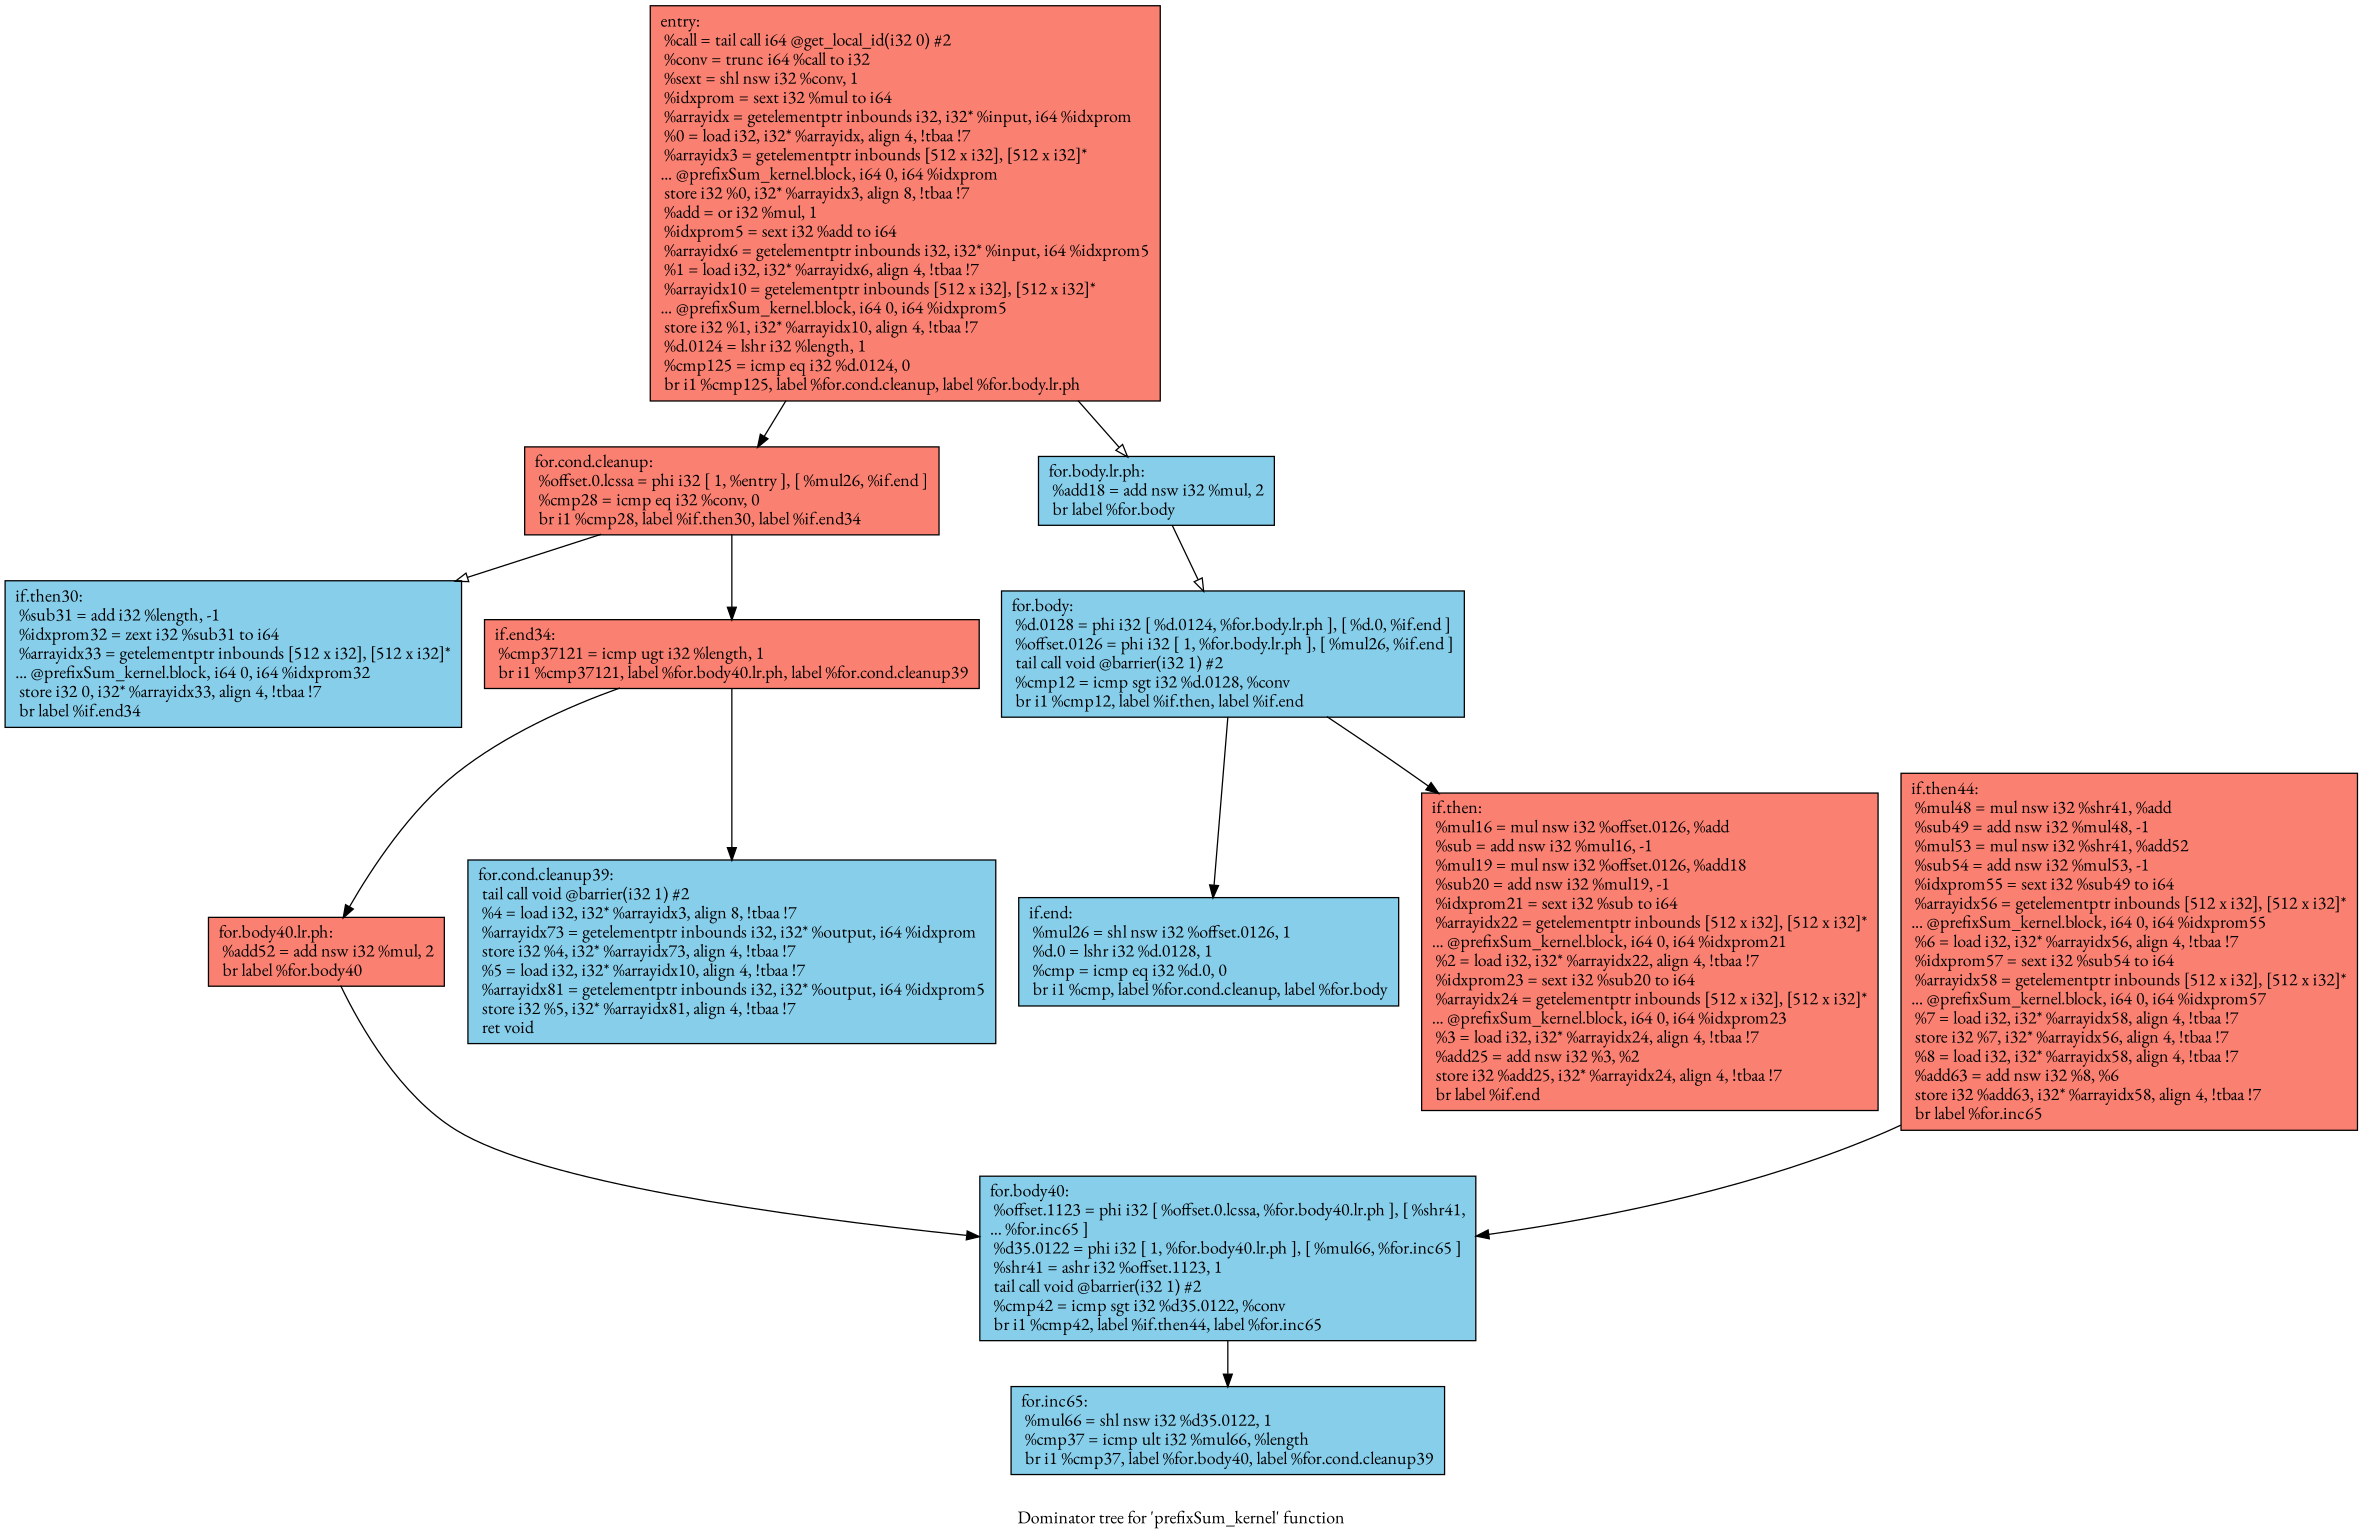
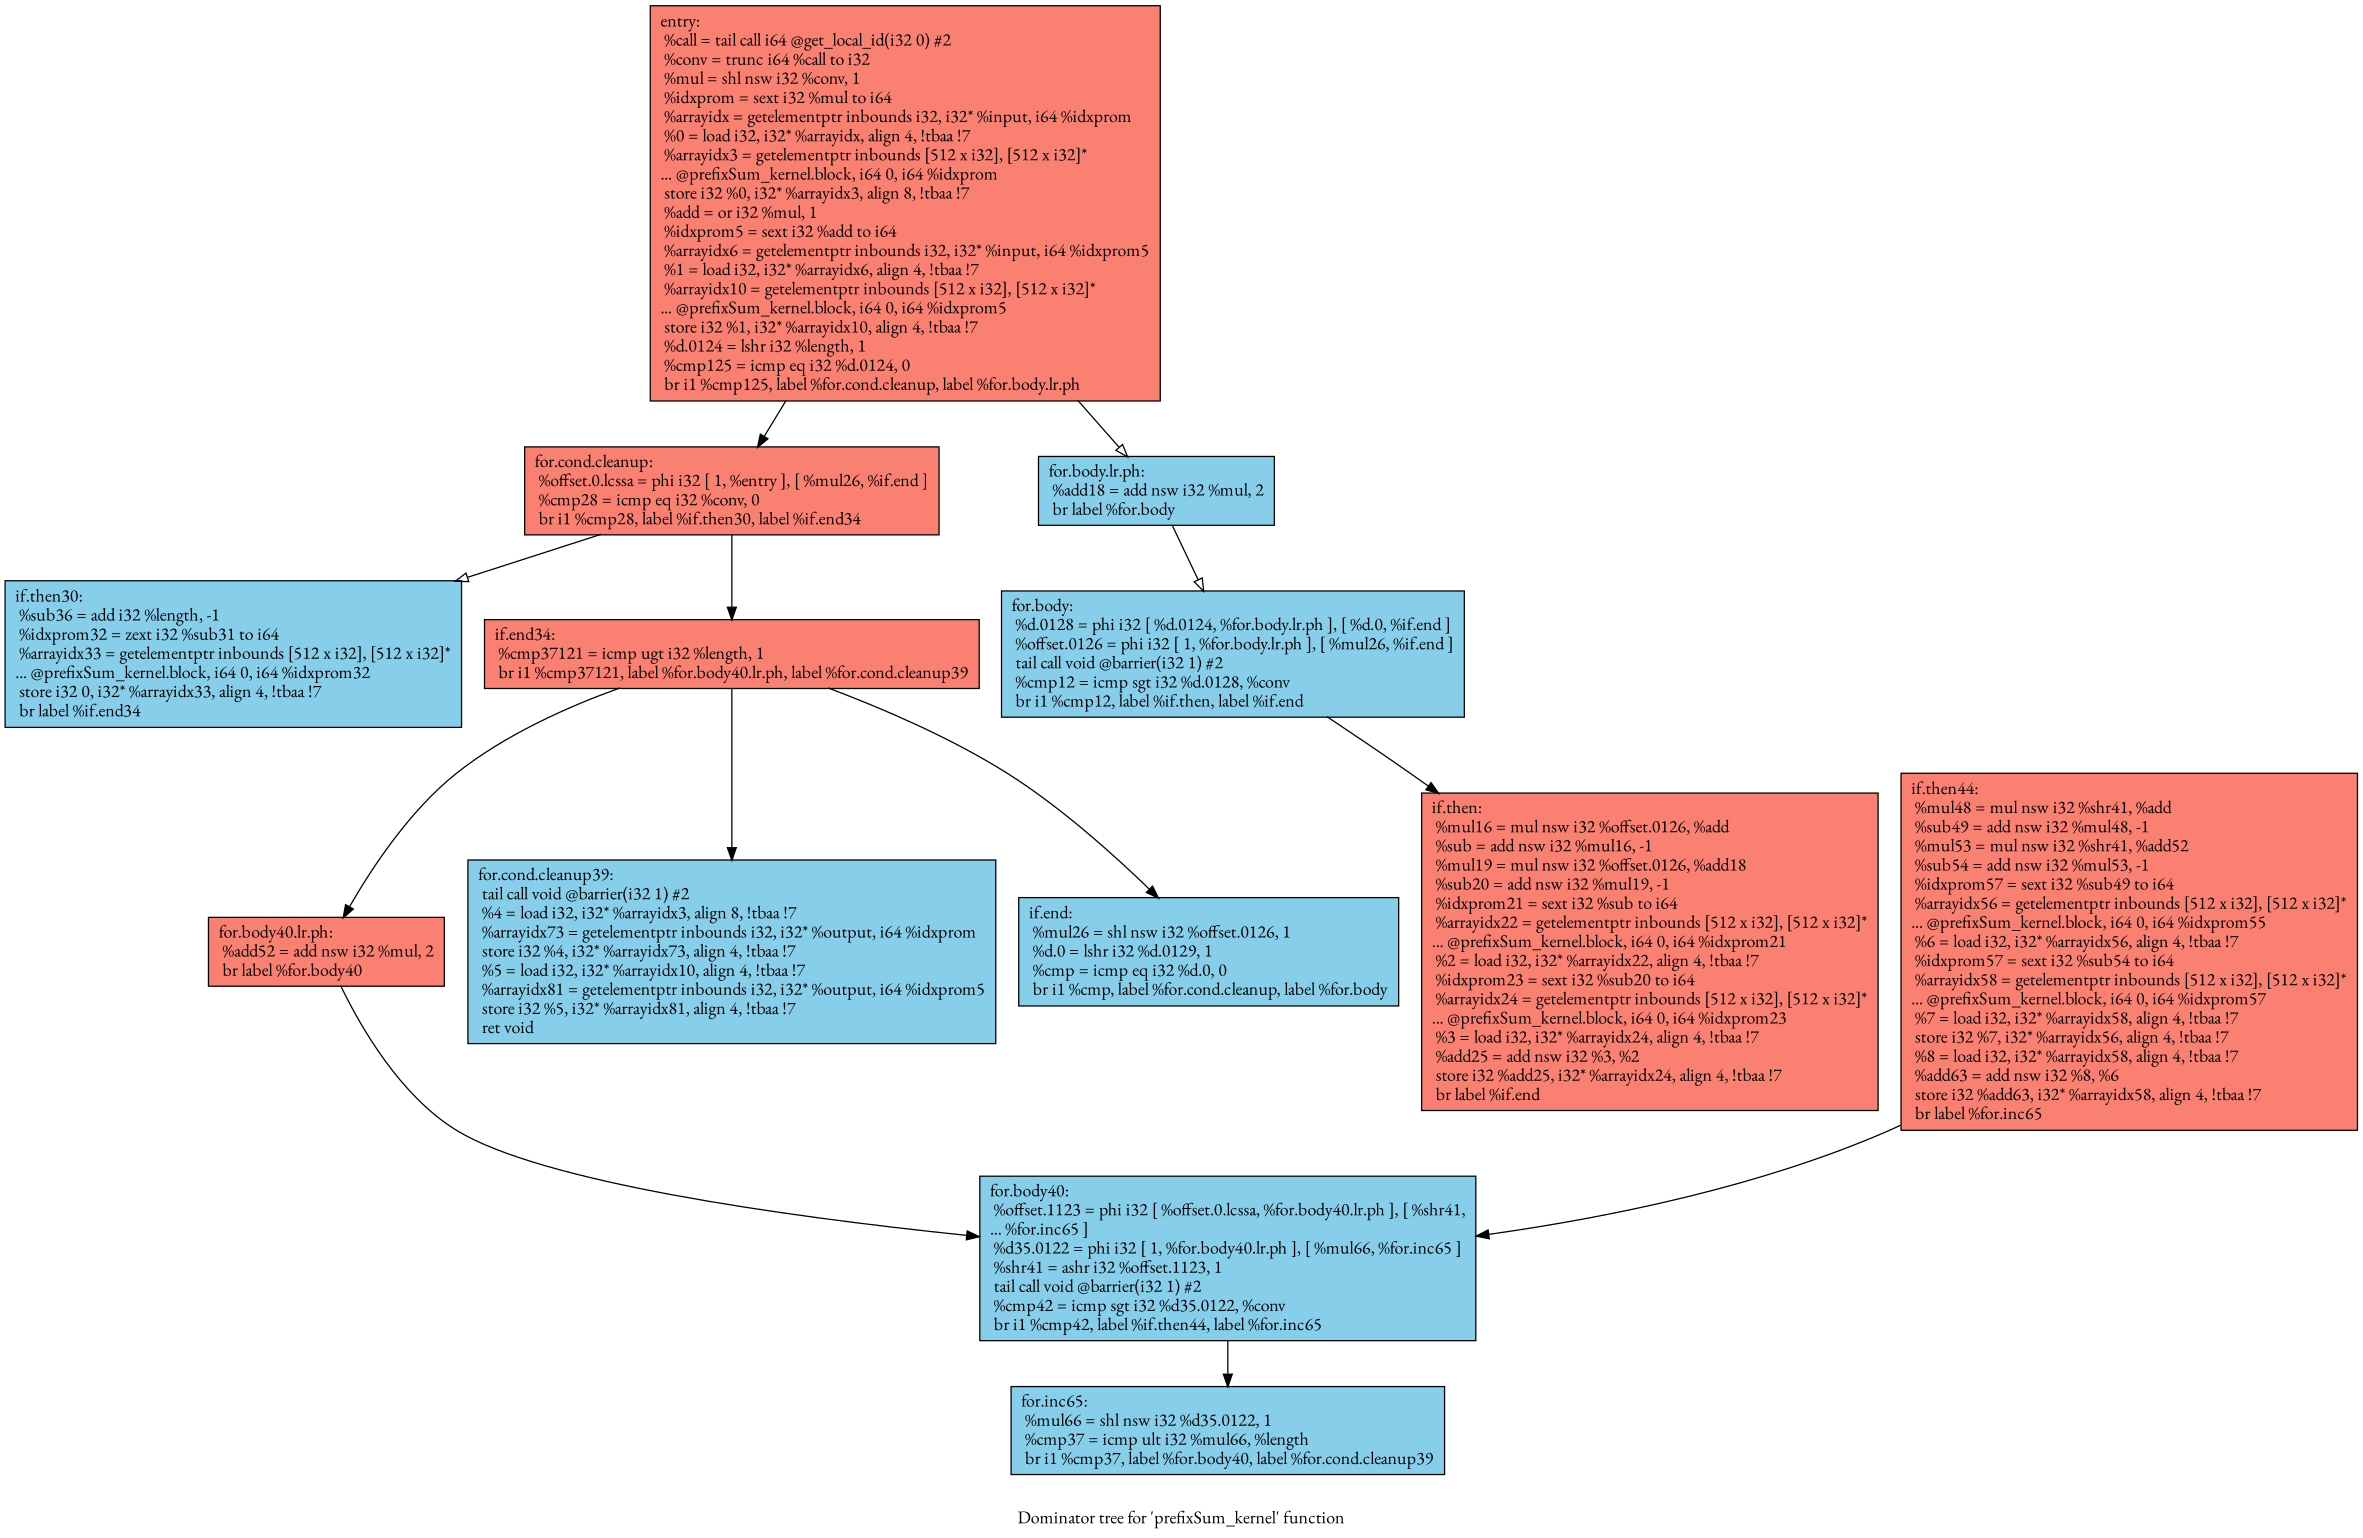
  digraph {
    fontname="EB Garamond"
    label="Dominator tree for 'prefixSum_kernel' function"
    node [fillcolor=skyblue fontname="EB Garamond" shape=record style=filled]
    edge [arrowhead=normal fontname="EB Garamond"]
-   n1 [fillcolor=salmon label="{entry:\l  %call = tail call i64 @get_local_id(i32 0) #2\l  %conv = trunc i64 %call to i32\l  %sext = shl nsw i32 %conv, 1\l  %idxprom = sext i32 %mul to i64\l  %arrayidx = getelementptr inbounds i32, i32* %input, i64 %idxprom\l  %0 = load i32, i32* %arrayidx, align 4, !tbaa !7\l  %arrayidx3 = getelementptr inbounds [512 x i32], [512 x i32]*\l... @prefixSum_kernel.block, i64 0, i64 %idxprom\l  store i32 %0, i32* %arrayidx3, align 8, !tbaa !7\l  %add = or i32 %mul, 1\l  %idxprom5 = sext i32 %add to i64\l  %arrayidx6 = getelementptr inbounds i32, i32* %input, i64 %idxprom5\l  %1 = load i32, i32* %arrayidx6, align 4, !tbaa !7\l  %arrayidx10 = getelementptr inbounds [512 x i32], [512 x i32]*\l... @prefixSum_kernel.block, i64 0, i64 %idxprom5\l  store i32 %1, i32* %arrayidx10, align 4, !tbaa !7\l  %d.0124 = lshr i32 %length, 1\l  %cmp125 = icmp eq i32 %d.0124, 0\l  br i1 %cmp125, label %for.cond.cleanup, label %for.body.lr.ph\l}"]
+   n1 [fillcolor=salmon label="{entry:\l  %call = tail call i64 @get_local_id(i32 0) #2\l  %conv = trunc i64 %call to i32\l  %mul = shl nsw i32 %conv, 1\l  %idxprom = sext i32 %mul to i64\l  %arrayidx = getelementptr inbounds i32, i32* %input, i64 %idxprom\l  %0 = load i32, i32* %arrayidx, align 4, !tbaa !7\l  %arrayidx3 = getelementptr inbounds [512 x i32], [512 x i32]*\l... @prefixSum_kernel.block, i64 0, i64 %idxprom\l  store i32 %0, i32* %arrayidx3, align 8, !tbaa !7\l  %add = or i32 %mul, 1\l  %idxprom5 = sext i32 %add to i64\l  %arrayidx6 = getelementptr inbounds i32, i32* %input, i64 %idxprom5\l  %1 = load i32, i32* %arrayidx6, align 4, !tbaa !7\l  %arrayidx10 = getelementptr inbounds [512 x i32], [512 x i32]*\l... @prefixSum_kernel.block, i64 0, i64 %idxprom5\l  store i32 %1, i32* %arrayidx10, align 4, !tbaa !7\l  %d.0124 = lshr i32 %length, 1\l  %cmp125 = icmp eq i32 %d.0124, 0\l  br i1 %cmp125, label %for.cond.cleanup, label %for.body.lr.ph\l}"]
    n2 [fillcolor=salmon label="{for.cond.cleanup:                                 \l  %offset.0.lcssa = phi i32 [ 1, %entry ], [ %mul26, %if.end ]\l  %cmp28 = icmp eq i32 %conv, 0\l  br i1 %cmp28, label %if.then30, label %if.end34\l}"]
    n3 [label="{for.body.lr.ph:                                   \l  %add18 = add nsw i32 %mul, 2\l  br label %for.body\l}"]
-   n4 [label="{if.then30:                                        \l  %sub31 = add i32 %length, -1\l  %idxprom32 = zext i32 %sub31 to i64\l  %arrayidx33 = getelementptr inbounds [512 x i32], [512 x i32]*\l... @prefixSum_kernel.block, i64 0, i64 %idxprom32\l  store i32 0, i32* %arrayidx33, align 4, !tbaa !7\l  br label %if.end34\l}"]
+   n4 [label="{if.then30:                                        \l  %sub36 = add i32 %length, -1\l  %idxprom32 = zext i32 %sub31 to i64\l  %arrayidx33 = getelementptr inbounds [512 x i32], [512 x i32]*\l... @prefixSum_kernel.block, i64 0, i64 %idxprom32\l  store i32 0, i32* %arrayidx33, align 4, !tbaa !7\l  br label %if.end34\l}"]
    n5 [fillcolor=salmon label="{if.end34:                                         \l  %cmp37121 = icmp ugt i32 %length, 1\l  br i1 %cmp37121, label %for.body40.lr.ph, label %for.cond.cleanup39\l}"]
    n6 [label="{for.body:                                         \l  %d.0128 = phi i32 [ %d.0124, %for.body.lr.ph ], [ %d.0, %if.end ]\l  %offset.0126 = phi i32 [ 1, %for.body.lr.ph ], [ %mul26, %if.end ]\l  tail call void @barrier(i32 1) #2\l  %cmp12 = icmp sgt i32 %d.0128, %conv\l  br i1 %cmp12, label %if.then, label %if.end\l}"]
    n7 [fillcolor=salmon label="{for.body40.lr.ph:                                 \l  %add52 = add nsw i32 %mul, 2\l  br label %for.body40\l}"]
    n8 [label="{for.cond.cleanup39:                               \l  tail call void @barrier(i32 1) #2\l  %4 = load i32, i32* %arrayidx3, align 8, !tbaa !7\l  %arrayidx73 = getelementptr inbounds i32, i32* %output, i64 %idxprom\l  store i32 %4, i32* %arrayidx73, align 4, !tbaa !7\l  %5 = load i32, i32* %arrayidx10, align 4, !tbaa !7\l  %arrayidx81 = getelementptr inbounds i32, i32* %output, i64 %idxprom5\l  store i32 %5, i32* %arrayidx81, align 4, !tbaa !7\l  ret void\l}"]
    n9 [fillcolor=salmon label="{if.then:                                          \l  %mul16 = mul nsw i32 %offset.0126, %add\l  %sub = add nsw i32 %mul16, -1\l  %mul19 = mul nsw i32 %offset.0126, %add18\l  %sub20 = add nsw i32 %mul19, -1\l  %idxprom21 = sext i32 %sub to i64\l  %arrayidx22 = getelementptr inbounds [512 x i32], [512 x i32]*\l... @prefixSum_kernel.block, i64 0, i64 %idxprom21\l  %2 = load i32, i32* %arrayidx22, align 4, !tbaa !7\l  %idxprom23 = sext i32 %sub20 to i64\l  %arrayidx24 = getelementptr inbounds [512 x i32], [512 x i32]*\l... @prefixSum_kernel.block, i64 0, i64 %idxprom23\l  %3 = load i32, i32* %arrayidx24, align 4, !tbaa !7\l  %add25 = add nsw i32 %3, %2\l  store i32 %add25, i32* %arrayidx24, align 4, !tbaa !7\l  br label %if.end\l}"]
-   n10 [label="{if.end:                                           \l  %mul26 = shl nsw i32 %offset.0126, 1\l  %d.0 = lshr i32 %d.0128, 1\l  %cmp = icmp eq i32 %d.0, 0\l  br i1 %cmp, label %for.cond.cleanup, label %for.body\l}"]
+   n10 [label="{if.end:                                           \l  %mul26 = shl nsw i32 %offset.0126, 1\l  %d.0 = lshr i32 %d.0129, 1\l  %cmp = icmp eq i32 %d.0, 0\l  br i1 %cmp, label %for.cond.cleanup, label %for.body\l}"]
    n11 [label="{for.body40:                                       \l  %offset.1123 = phi i32 [ %offset.0.lcssa, %for.body40.lr.ph ], [ %shr41,\l... %for.inc65 ]\l  %d35.0122 = phi i32 [ 1, %for.body40.lr.ph ], [ %mul66, %for.inc65 ]\l  %shr41 = ashr i32 %offset.1123, 1\l  tail call void @barrier(i32 1) #2\l  %cmp42 = icmp sgt i32 %d35.0122, %conv\l  br i1 %cmp42, label %if.then44, label %for.inc65\l}"]
    n12 [label="{for.inc65:                                        \l  %mul66 = shl nsw i32 %d35.0122, 1\l  %cmp37 = icmp ult i32 %mul66, %length\l  br i1 %cmp37, label %for.body40, label %for.cond.cleanup39\l}"]
-   n13 [fillcolor=salmon label="{if.then44:                                        \l  %mul48 = mul nsw i32 %shr41, %add\l  %sub49 = add nsw i32 %mul48, -1\l  %mul53 = mul nsw i32 %shr41, %add52\l  %sub54 = add nsw i32 %mul53, -1\l  %idxprom55 = sext i32 %sub49 to i64\l  %arrayidx56 = getelementptr inbounds [512 x i32], [512 x i32]*\l... @prefixSum_kernel.block, i64 0, i64 %idxprom55\l  %6 = load i32, i32* %arrayidx56, align 4, !tbaa !7\l  %idxprom57 = sext i32 %sub54 to i64\l  %arrayidx58 = getelementptr inbounds [512 x i32], [512 x i32]*\l... @prefixSum_kernel.block, i64 0, i64 %idxprom57\l  %7 = load i32, i32* %arrayidx58, align 4, !tbaa !7\l  store i32 %7, i32* %arrayidx56, align 4, !tbaa !7\l  %8 = load i32, i32* %arrayidx58, align 4, !tbaa !7\l  %add63 = add nsw i32 %8, %6\l  store i32 %add63, i32* %arrayidx58, align 4, !tbaa !7\l  br label %for.inc65\l}"]
+   n13 [fillcolor=salmon label="{if.then44:                                        \l  %mul48 = mul nsw i32 %shr41, %add\l  %sub49 = add nsw i32 %mul48, -1\l  %mul53 = mul nsw i32 %shr41, %add52\l  %sub54 = add nsw i32 %mul53, -1\l  %idxprom57 = sext i32 %sub49 to i64\l  %arrayidx56 = getelementptr inbounds [512 x i32], [512 x i32]*\l... @prefixSum_kernel.block, i64 0, i64 %idxprom55\l  %6 = load i32, i32* %arrayidx56, align 4, !tbaa !7\l  %idxprom57 = sext i32 %sub54 to i64\l  %arrayidx58 = getelementptr inbounds [512 x i32], [512 x i32]*\l... @prefixSum_kernel.block, i64 0, i64 %idxprom57\l  %7 = load i32, i32* %arrayidx58, align 4, !tbaa !7\l  store i32 %7, i32* %arrayidx56, align 4, !tbaa !7\l  %8 = load i32, i32* %arrayidx58, align 4, !tbaa !7\l  %add63 = add nsw i32 %8, %6\l  store i32 %add63, i32* %arrayidx58, align 4, !tbaa !7\l  br label %for.inc65\l}"]
    n1 -> n2
    n1 -> n3 [arrowhead=onormal]
    n2 -> n4 [arrowhead=onormal]
    n2 -> n5
    n3 -> n6 [arrowhead=onormal]
    n5 -> n7
    n5 -> n8
    n6 -> n9
-   n6 -> n10
+   n5 -> n10
    n7 -> n11
    n11 -> n12
    n13 -> n11
  }
